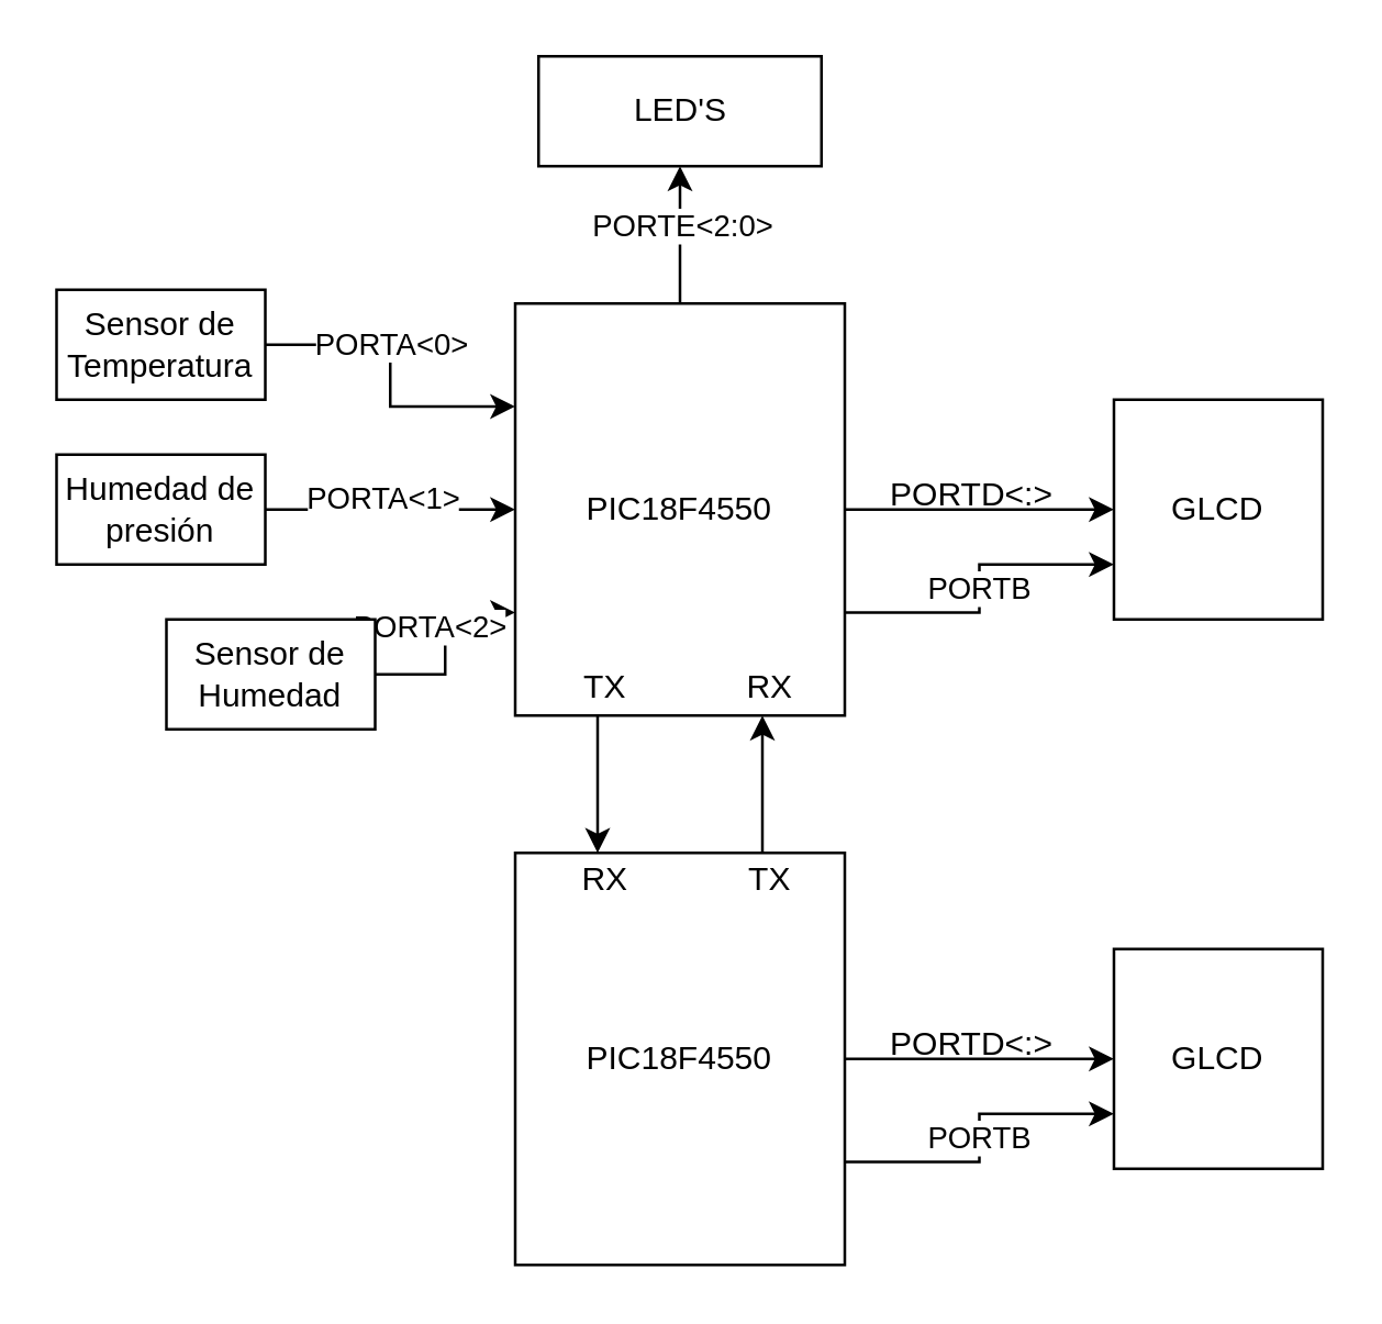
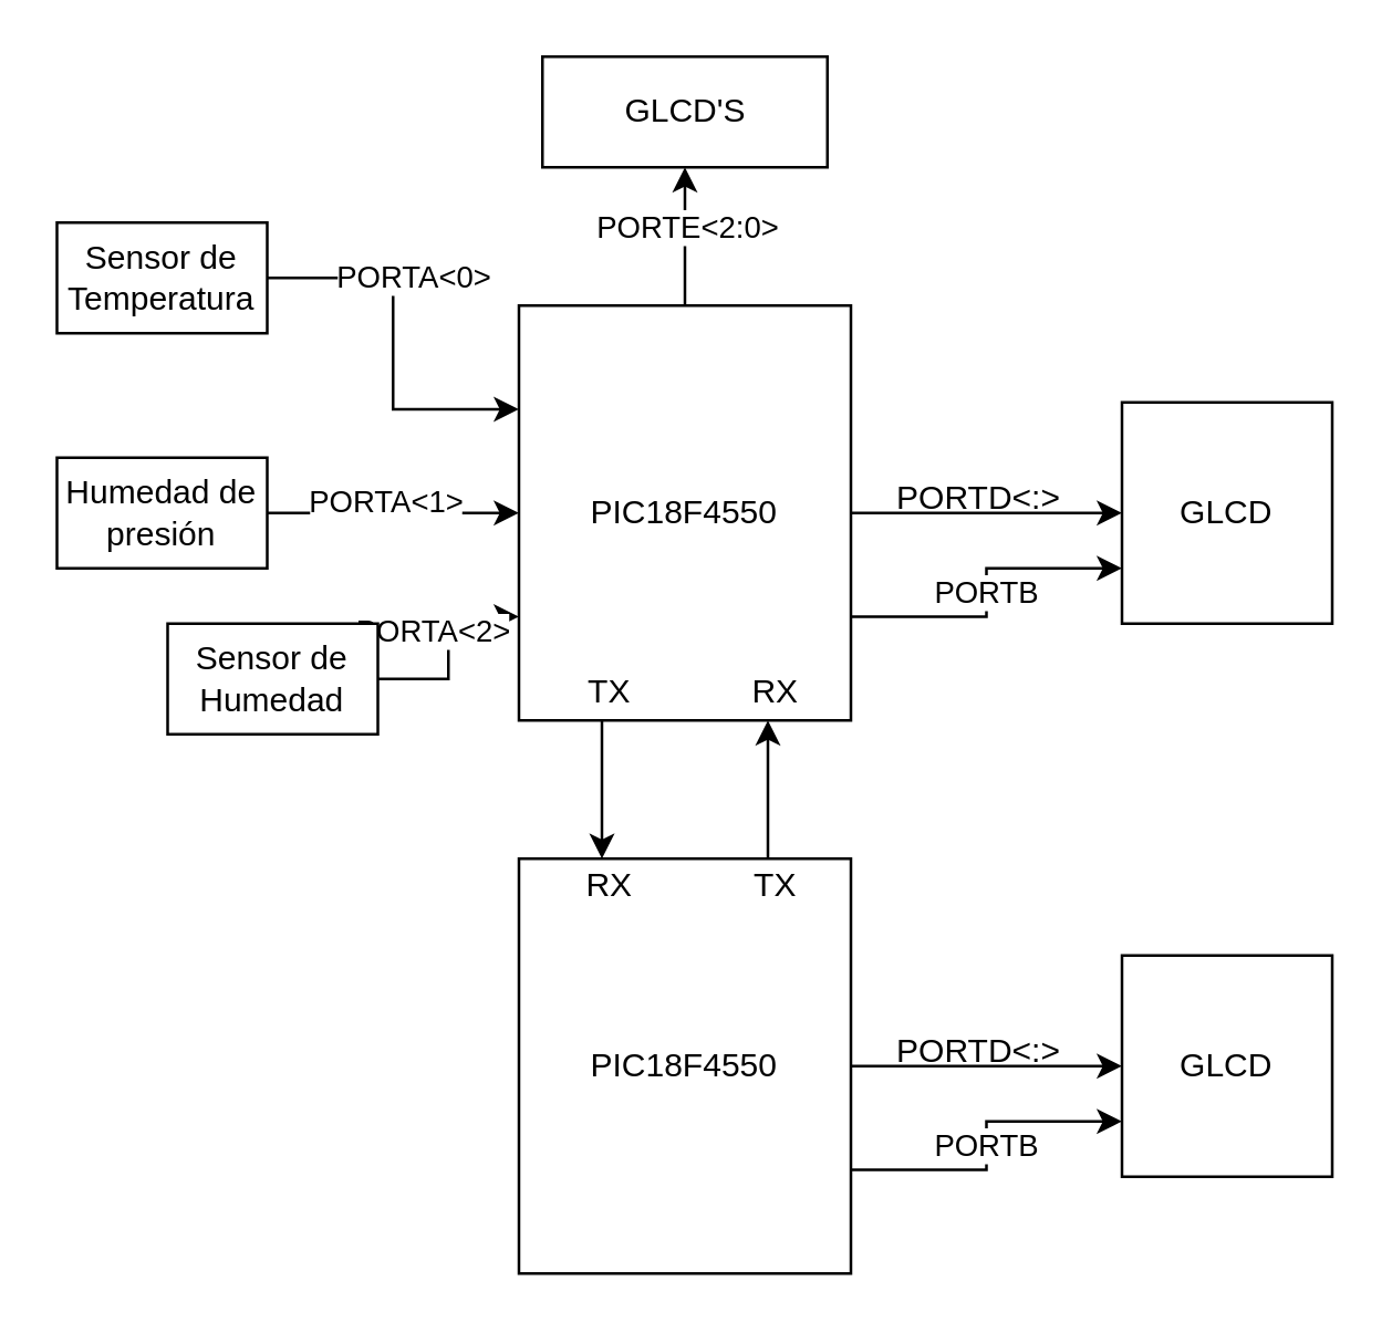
  <mxCell id="0" />
  <mxCell id="1" parent="0" />
  <mxCell id="2" value="" style="edgeStyle=orthogonalEdgeStyle;rounded=0;orthogonalLoop=1;jettySize=auto;html=1;" edge="1" parent="1" source="7" target="8"><mxGeometry relative="1" as="geometry" /></mxCell>
  <mxCell id="3" value="&lt;div&gt;PORTB&lt;/div&gt;" style="edgeStyle=orthogonalEdgeStyle;rounded=0;orthogonalLoop=1;jettySize=auto;html=1;exitX=1;exitY=0.75;exitDx=0;exitDy=0;entryX=0;entryY=0.75;entryDx=0;entryDy=0;" edge="1" parent="1" source="7" target="8"><mxGeometry relative="1" as="geometry" /></mxCell>
  <mxCell id="4" style="edgeStyle=orthogonalEdgeStyle;rounded=0;orthogonalLoop=1;jettySize=auto;html=1;exitX=0.25;exitY=1;exitDx=0;exitDy=0;entryX=0.25;entryY=0;entryDx=0;entryDy=0;" edge="1" parent="1" source="7" target="13"><mxGeometry relative="1" as="geometry" /></mxCell>
  <mxCell id="5" value="" style="edgeStyle=orthogonalEdgeStyle;rounded=0;orthogonalLoop=1;jettySize=auto;html=1;" edge="1" parent="1" source="7" target="29"><mxGeometry relative="1" as="geometry" /></mxCell>
  <mxCell id="6" value="PORTE&amp;lt;2:0&amp;gt;" style="edgeLabel;html=1;align=center;verticalAlign=middle;resizable=0;points=[];" vertex="1" connectable="0" parent="5"><mxGeometry x="0.173" relative="1" as="geometry"><mxPoint as="offset" /></mxGeometry></mxCell>
  <mxCell id="7" value="PIC18F4550" style="rounded=0;whiteSpace=wrap;html=1;" vertex="1" parent="1"><mxGeometry x="187" y="110" width="120" height="150" as="geometry" /></mxCell>
  <mxCell id="8" value="GLCD" style="rounded=0;whiteSpace=wrap;html=1;" vertex="1" parent="1"><mxGeometry x="405" y="145" width="76" height="80" as="geometry" /></mxCell>
  <mxCell id="9" value="PORTD&amp;lt;:&amp;gt;" style="text;html=1;align=center;verticalAlign=middle;resizable=0;points=[];autosize=1;strokeColor=none;" vertex="1" parent="1"><mxGeometry x="318" y="170" width="70" height="20" as="geometry" /></mxCell>
  <mxCell id="10" value="" style="edgeStyle=orthogonalEdgeStyle;rounded=0;orthogonalLoop=1;jettySize=auto;html=1;" edge="1" parent="1" source="13" target="14"><mxGeometry relative="1" as="geometry" /></mxCell>
  <mxCell id="11" value="&lt;div&gt;PORTB&lt;/div&gt;" style="edgeStyle=orthogonalEdgeStyle;rounded=0;orthogonalLoop=1;jettySize=auto;html=1;exitX=1;exitY=0.75;exitDx=0;exitDy=0;entryX=0;entryY=0.75;entryDx=0;entryDy=0;" edge="1" parent="1" source="13" target="14"><mxGeometry relative="1" as="geometry" /></mxCell>
  <mxCell id="12" style="edgeStyle=orthogonalEdgeStyle;rounded=0;orthogonalLoop=1;jettySize=auto;html=1;exitX=0.75;exitY=0;exitDx=0;exitDy=0;entryX=0.75;entryY=1;entryDx=0;entryDy=0;" edge="1" parent="1" source="13" target="7"><mxGeometry relative="1" as="geometry" /></mxCell>
  <mxCell id="13" value="PIC18F4550" style="rounded=0;whiteSpace=wrap;html=1;" vertex="1" parent="1"><mxGeometry x="187" y="310" width="120" height="150" as="geometry" /></mxCell>
  <mxCell id="14" value="GLCD" style="rounded=0;whiteSpace=wrap;html=1;" vertex="1" parent="1"><mxGeometry x="405" y="345" width="76" height="80" as="geometry" /></mxCell>
  <mxCell id="15" value="PORTD&amp;lt;:&amp;gt;" style="text;html=1;align=center;verticalAlign=middle;resizable=0;points=[];autosize=1;strokeColor=none;" vertex="1" parent="1"><mxGeometry x="318" y="370" width="70" height="20" as="geometry" /></mxCell>
  <mxCell id="16" style="edgeStyle=orthogonalEdgeStyle;rounded=0;orthogonalLoop=1;jettySize=auto;html=1;exitX=1;exitY=0.5;exitDx=0;exitDy=0;entryX=0;entryY=0.25;entryDx=0;entryDy=0;" edge="1" parent="1" source="18" target="7"><mxGeometry relative="1" as="geometry" /></mxCell>
  <mxCell id="17" value="PORTA&amp;lt;0&amp;gt;" style="edgeLabel;html=1;align=center;verticalAlign=middle;resizable=0;points=[];" vertex="1" connectable="0" parent="16"><mxGeometry x="-0.426" y="1" relative="1" as="geometry"><mxPoint x="12" as="offset" /></mxGeometry></mxCell>
- <mxCell id="18" value="Sensor de Temperatura" style="rounded=0;whiteSpace=wrap;html=1;" vertex="1" parent="1"><mxGeometry x="20" y="105" width="76" height="40" as="geometry" /></mxCell>
+ <mxCell id="18" value="Sensor de Temperatura" style="rounded=0;whiteSpace=wrap;html=1;" vertex="1" parent="1"><mxGeometry x="20" y="80" width="76" height="40" as="geometry" /></mxCell>
  <mxCell id="19" style="edgeStyle=orthogonalEdgeStyle;rounded=0;orthogonalLoop=1;jettySize=auto;html=1;exitX=1;exitY=0.5;exitDx=0;exitDy=0;entryX=0;entryY=0.5;entryDx=0;entryDy=0;" edge="1" parent="1" source="21" target="7"><mxGeometry relative="1" as="geometry" /></mxCell>
  <mxCell id="20" value="&lt;div&gt;PORTA&amp;lt;1&amp;gt;&lt;/div&gt;" style="edgeLabel;html=1;align=center;verticalAlign=middle;resizable=0;points=[];" vertex="1" connectable="0" parent="19"><mxGeometry x="0.238" y="1" relative="1" as="geometry"><mxPoint x="-14" y="-4" as="offset" /></mxGeometry></mxCell>
  <mxCell id="21" value="Humedad de presión" style="rounded=0;whiteSpace=wrap;html=1;" vertex="1" parent="1"><mxGeometry x="20" y="165" width="76" height="40" as="geometry" /></mxCell>
  <mxCell id="22" style="edgeStyle=orthogonalEdgeStyle;rounded=0;orthogonalLoop=1;jettySize=auto;html=1;exitX=1;exitY=0.5;exitDx=0;exitDy=0;entryX=0;entryY=0.75;entryDx=0;entryDy=0;" edge="1" parent="1" source="24" target="7"><mxGeometry relative="1" as="geometry" /></mxCell>
  <mxCell id="23" value="PORTA&amp;lt;2&amp;gt;" style="edgeLabel;html=1;align=center;verticalAlign=middle;resizable=0;points=[];labelBackgroundColor=#FFFFFF;" vertex="1" connectable="0" parent="22"><mxGeometry x="0.274" y="2" relative="1" as="geometry"><mxPoint x="-4" y="4" as="offset" /></mxGeometry></mxCell>
  <mxCell id="24" value="Sensor de Humedad" style="rounded=0;whiteSpace=wrap;html=1;" vertex="1" parent="1"><mxGeometry x="60" y="225" width="76" height="40" as="geometry" /></mxCell>
  <mxCell id="25" value="TX" style="text;html=1;strokeColor=none;fillColor=none;align=center;verticalAlign=middle;whiteSpace=wrap;rounded=0;" vertex="1" parent="1"><mxGeometry x="260" y="310" width="40" height="20" as="geometry" /></mxCell>
  <mxCell id="26" value="RX" style="text;html=1;strokeColor=none;fillColor=none;align=center;verticalAlign=middle;whiteSpace=wrap;rounded=0;" vertex="1" parent="1"><mxGeometry x="260" y="240" width="40" height="20" as="geometry" /></mxCell>
  <mxCell id="27" value="TX" style="text;html=1;strokeColor=none;fillColor=none;align=center;verticalAlign=middle;whiteSpace=wrap;rounded=0;" vertex="1" parent="1"><mxGeometry x="200" y="240" width="40" height="20" as="geometry" /></mxCell>
  <mxCell id="28" value="RX" style="text;html=1;strokeColor=none;fillColor=none;align=center;verticalAlign=middle;whiteSpace=wrap;rounded=0;" vertex="1" parent="1"><mxGeometry x="200" y="310" width="40" height="20" as="geometry" /></mxCell>
- <mxCell id="29" value="LED'S" style="rounded=0;whiteSpace=wrap;html=1;" vertex="1" parent="1"><mxGeometry x="195.5" y="20" width="103" height="40" as="geometry" /></mxCell>
+ <mxCell id="29" value="GLCD'S" style="rounded=0;whiteSpace=wrap;html=1;" vertex="1" parent="1"><mxGeometry x="195.5" y="20" width="103" height="40" as="geometry" /></mxCell>
